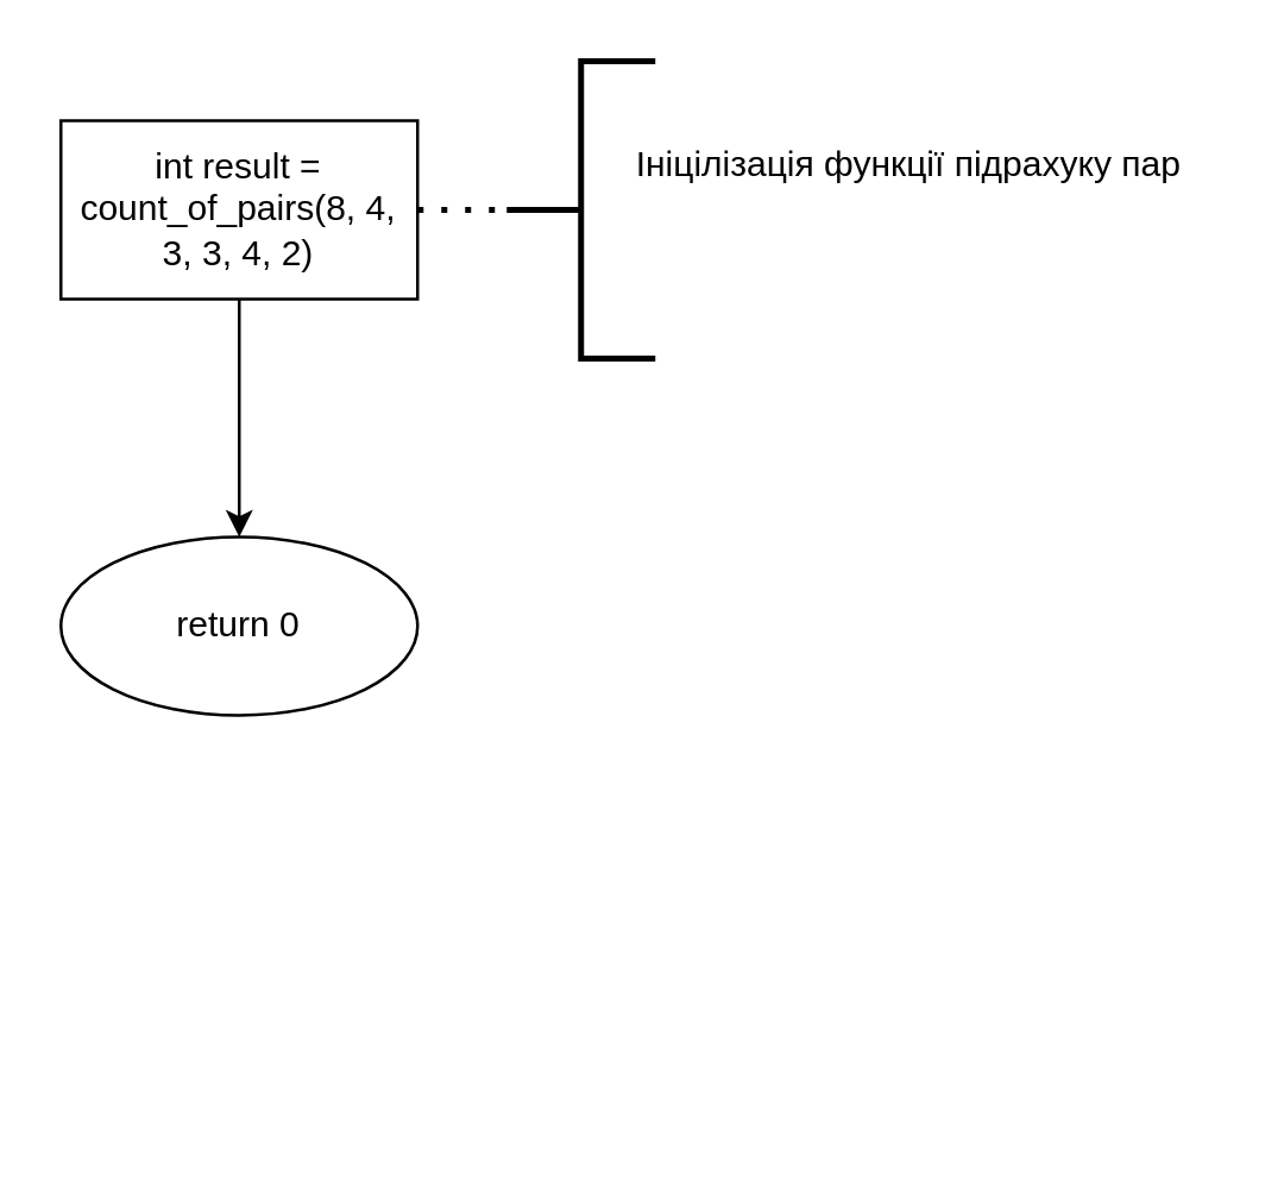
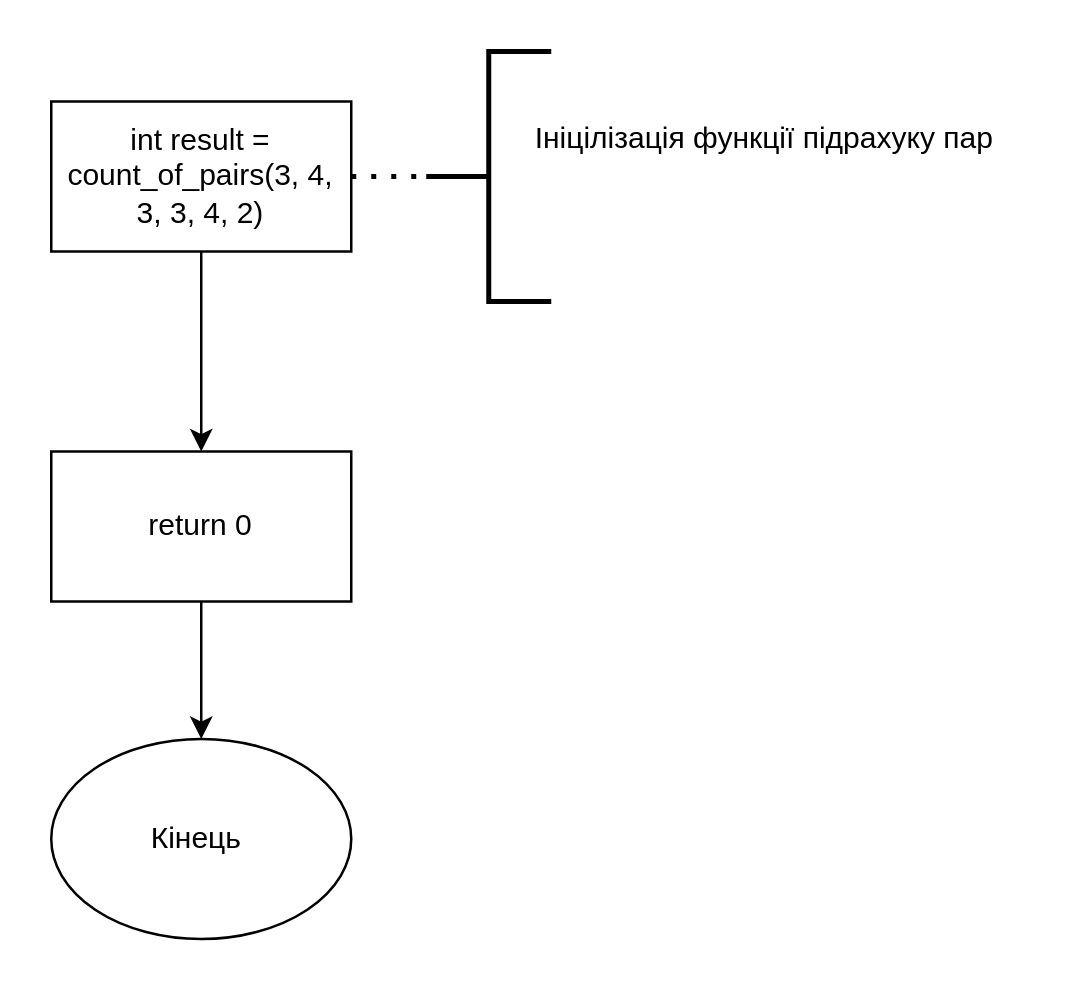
  <mxCell id="0" />
  <mxCell id="1" parent="0" />
  <mxCell id="2" value="" style="edgeStyle=orthogonalEdgeStyle;rounded=0;orthogonalLoop=1;jettySize=auto;html=1;" parent="1" source="3" target="5" edge="1"><mxGeometry relative="1" as="geometry" /></mxCell>
- <mxCell id="3" value="int result = count_of_pairs(8, 4, 3, 3, 4, 2)" style="whiteSpace=wrap;html=1;" parent="1" vertex="1"><mxGeometry x="20" y="40" width="120" height="60" as="geometry" /></mxCell>
- <mxCell id="5" value="return 0" style="ellipse;whiteSpace=wrap;html=1;" parent="1" vertex="1"><mxGeometry x="20" y="180" width="120" height="60" as="geometry" /></mxCell>
+ <mxCell id="3" value="int result = count_of_pairs(3, 4, 3, 3, 4, 2)" style="whiteSpace=wrap;html=1;" parent="1" vertex="1"><mxGeometry x="20" y="40" width="120" height="60" as="geometry" /></mxCell>
+ <mxCell id="4" value="" style="edgeStyle=orthogonalEdgeStyle;rounded=0;orthogonalLoop=1;jettySize=auto;html=1;" parent="1" source="5" target="6" edge="1"><mxGeometry relative="1" as="geometry" /></mxCell>
+ <mxCell id="5" value="return 0" style="whiteSpace=wrap;html=1;" parent="1" vertex="1"><mxGeometry x="20" y="180" width="120" height="60" as="geometry" /></mxCell>
+ <mxCell id="6" value="Кінець&amp;nbsp;" style="ellipse;whiteSpace=wrap;html=1;" parent="1" vertex="1"><mxGeometry x="20" y="295" width="120" height="80" as="geometry" /></mxCell>
  <mxCell id="7" value="Ініцілізація функції підрахуку пар" style="text;html=1;align=center;verticalAlign=middle;resizable=0;points=[];autosize=1;strokeColor=none;fillColor=none;" parent="1" vertex="1"><mxGeometry x="200" y="40" width="210" height="30" as="geometry" /></mxCell>
  <mxCell id="8" value="" style="strokeWidth=2;html=1;shape=mxgraph.flowchart.annotation_2;align=left;labelPosition=right;pointerEvents=1;" parent="1" vertex="1"><mxGeometry x="170" y="20" width="50" height="100" as="geometry" /></mxCell>
  <mxCell id="9" value="" style="endArrow=none;dashed=1;html=1;dashPattern=1 3;strokeWidth=2;rounded=0;exitX=1;exitY=0.5;exitDx=0;exitDy=0;entryX=0;entryY=0.5;entryDx=0;entryDy=0;entryPerimeter=0;" parent="1" source="3" target="8" edge="1"><mxGeometry width="50" height="50" relative="1" as="geometry"><mxPoint x="270" y="140" as="sourcePoint" /><mxPoint x="320" y="90" as="targetPoint" /></mxGeometry></mxCell>
